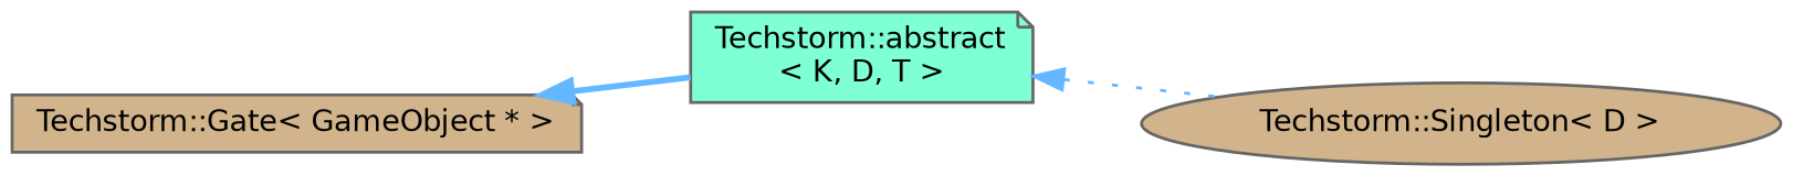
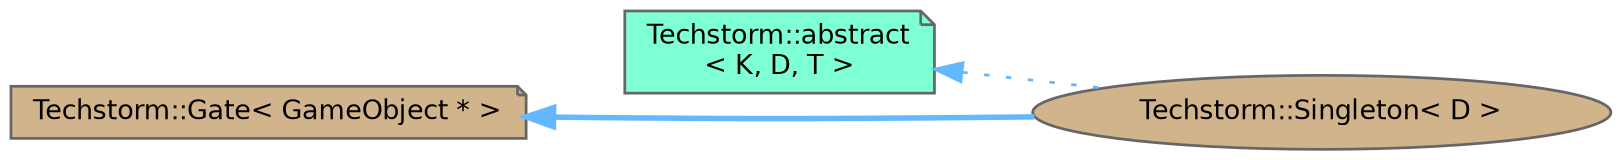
  digraph {
    rankdir=LR
    node [color=grey40 fillcolor=tan fontname=Helvetica fontsize=10 shape=note style=filled]
    edge [color=steelblue1 dir=back fontname=Helvetica fontsize=10 labelfontname=Helvetica labelfontsize=10]
    n1 [height=0.2 label="Techstorm::Gate\< GameObject * \>" width=0.4]
    n2 [fillcolor=aquamarine height=0.2 label="Techstorm::abstract\l\< K, D, T \>" width=0.4]
    n3 [height=0.2 label="Techstorm::Singleton\< D \>" shape=ellipse width=0.4]
-   n1 -> n2 [style=bold]
+   n1 -> n3 [style=bold]
    n2 -> n3 [style=dotted]
  }
